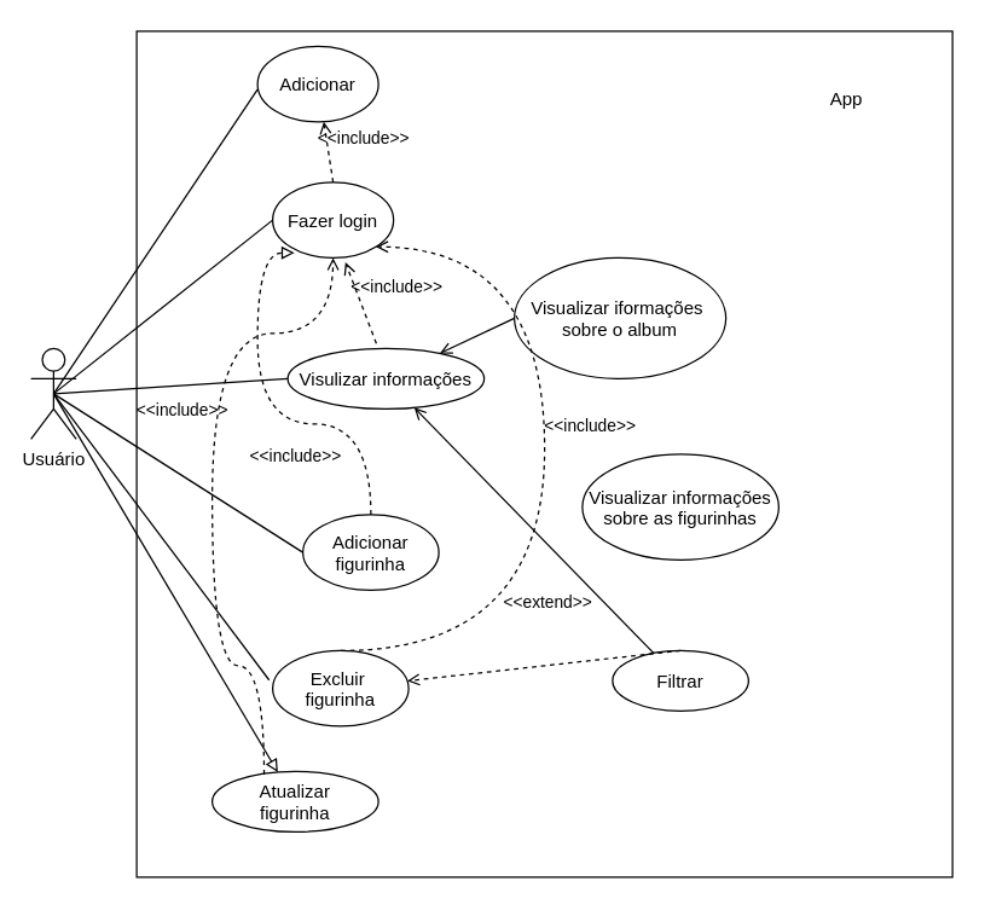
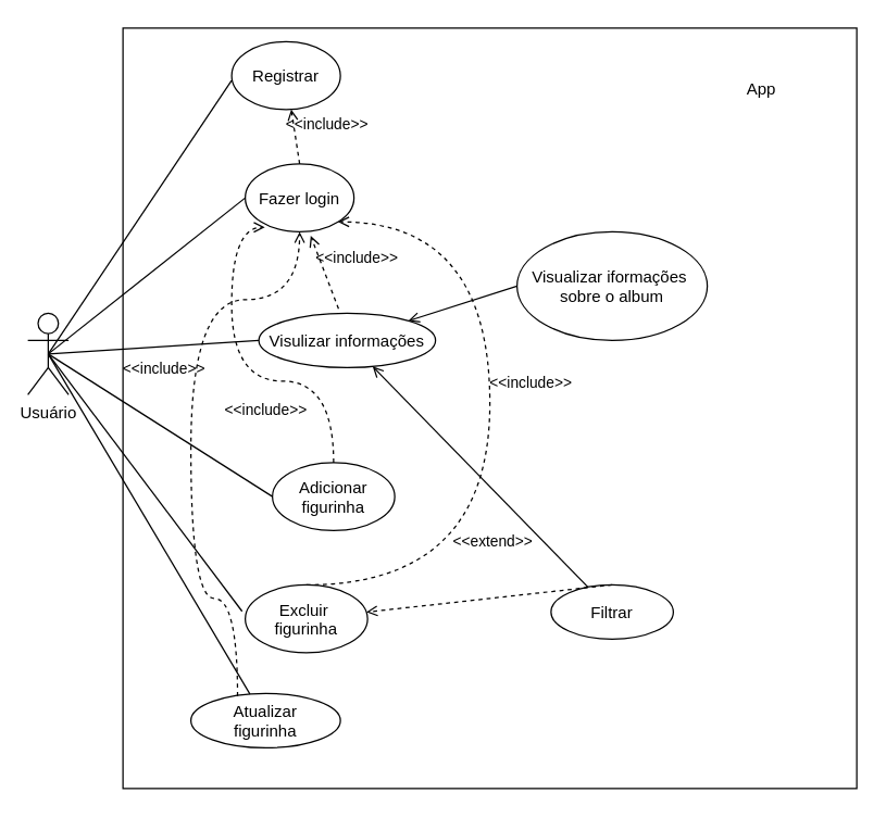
  <mxCell id="0" />
  <mxCell id="1" parent="0" />
  <mxCell id="2" style="edgeStyle=none;html=1;exitX=0.5;exitY=0.5;exitDx=0;exitDy=0;exitPerimeter=0;entryX=0;entryY=0.5;entryDx=0;entryDy=0;endArrow=none;endFill=0;" edge="1" parent="1" source="7" target="10"><mxGeometry relative="1" as="geometry" /></mxCell>
  <mxCell id="3" style="edgeStyle=none;html=1;exitX=0.5;exitY=0.5;exitDx=0;exitDy=0;exitPerimeter=0;startArrow=none;startFill=0;endArrow=none;endFill=0;entryX=0;entryY=0.5;entryDx=0;entryDy=0;" edge="1" parent="1" source="7" target="13"><mxGeometry relative="1" as="geometry"><mxPoint x="210" y="230" as="targetPoint" /></mxGeometry></mxCell>
  <mxCell id="4" style="edgeStyle=none;html=1;exitX=0.5;exitY=0.5;exitDx=0;exitDy=0;exitPerimeter=0;entryX=-0.001;entryY=0.573;entryDx=0;entryDy=0;entryPerimeter=0;startArrow=none;startFill=0;endArrow=none;endFill=0;" edge="1" parent="1" source="7" target="8"><mxGeometry relative="1" as="geometry" /></mxCell>
  <mxCell id="5" style="edgeStyle=none;html=1;exitX=0.5;exitY=0.5;exitDx=0;exitDy=0;exitPerimeter=0;entryX=0;entryY=0.5;entryDx=0;entryDy=0;startArrow=none;startFill=0;endArrow=none;endFill=0;" edge="1" parent="1" source="7" target="21"><mxGeometry relative="1" as="geometry" /></mxCell>
- <mxCell id="6" style="html=1;exitX=0.5;exitY=0.5;exitDx=0;exitDy=0;exitPerimeter=0;startArrow=none;startFill=0;endArrow=block;endFill=0;elbow=vertical;" edge="1" parent="1" source="7" target="26"><mxGeometry relative="1" as="geometry" /></mxCell>
+ <mxCell id="6" style="html=1;exitX=0.5;exitY=0.5;exitDx=0;exitDy=0;exitPerimeter=0;startArrow=none;startFill=0;endArrow=none;endFill=0;elbow=vertical;" edge="1" parent="1" source="7" target="26"><mxGeometry relative="1" as="geometry" /></mxCell>
  <mxCell id="7" value="Usuário" style="shape=umlActor;verticalLabelPosition=bottom;verticalAlign=top;html=1;" vertex="1" parent="1"><mxGeometry x="20" y="230" width="30" height="60" as="geometry" /></mxCell>
- <mxCell id="8" value="Adicionar" style="ellipse;" vertex="1" parent="1"><mxGeometry x="170" y="30" width="80" height="50" as="geometry" /></mxCell>
+ <mxCell id="8" value="Registrar" style="ellipse;" vertex="1" parent="1"><mxGeometry x="170" y="30" width="80" height="50" as="geometry" /></mxCell>
  <mxCell id="9" style="edgeStyle=none;html=1;exitX=0.5;exitY=0;exitDx=0;exitDy=0;dashed=1;startArrow=open;startFill=0;endArrow=none;endFill=0;" edge="1" parent="1" source="10"><mxGeometry relative="1" as="geometry"><mxPoint x="220.143" y="119.857" as="targetPoint" /></mxGeometry></mxCell>
  <mxCell id="10" value="Fazer login" style="ellipse;" vertex="1" parent="1"><mxGeometry x="180" y="120" width="80" height="50" as="geometry" /></mxCell>
  <mxCell id="11" style="edgeStyle=none;html=1;entryX=0;entryY=0.5;entryDx=0;entryDy=0;startArrow=open;startFill=0;endArrow=none;endFill=0;" edge="1" parent="1" source="13" target="17"><mxGeometry relative="1" as="geometry" /></mxCell>
  <mxCell id="12" style="edgeStyle=none;html=1;startArrow=open;startFill=0;endArrow=none;endFill=0;" edge="1" parent="1" source="13" target="19"><mxGeometry relative="1" as="geometry" /></mxCell>
  <mxCell id="13" value="Visulizar informações" style="ellipse;" vertex="1" parent="1"><mxGeometry x="190" y="230" width="130" height="40" as="geometry" /></mxCell>
  <mxCell id="14" value="&amp;lt;&amp;lt;include&amp;gt;&amp;gt;" style="html=1;verticalAlign=bottom;labelBackgroundColor=none;endArrow=open;endFill=0;dashed=1;exitX=0.451;exitY=-0.082;exitDx=0;exitDy=0;exitPerimeter=0;entryX=0.602;entryY=1.06;entryDx=0;entryDy=0;entryPerimeter=0;" edge="1" parent="1" source="13" target="10"><mxGeometry x="-0.247" y="-23" width="160" relative="1" as="geometry"><mxPoint x="330" y="360" as="sourcePoint" /><mxPoint x="490" y="360" as="targetPoint" /><mxPoint as="offset" /></mxGeometry></mxCell>
  <mxCell id="15" value="&amp;lt;&amp;lt;include&amp;gt;&amp;gt;" style="html=1;verticalAlign=bottom;labelBackgroundColor=none;endArrow=open;endFill=0;dashed=1;exitX=0.5;exitY=0;exitDx=0;exitDy=0;" edge="1" parent="1" source="10" target="8"><mxGeometry x="-0.178" y="-23" width="160" relative="1" as="geometry"><mxPoint x="240" y="210" as="sourcePoint" /><mxPoint x="400" y="210" as="targetPoint" /><mxPoint as="offset" /></mxGeometry></mxCell>
  <mxCell id="16" value="" style="rounded=0;whiteSpace=wrap;html=1;fillColor=none;" vertex="1" parent="1"><mxGeometry x="90" y="20" width="540" height="560" as="geometry" /></mxCell>
- <mxCell id="17" value="Visualizar iformações &#10;sobre o album" style="ellipse;fillColor=none;" vertex="1" parent="1"><mxGeometry x="340" y="170" width="140" height="80" as="geometry" /></mxCell>
- <mxCell id="18" value="Visualizar informações &#10;sobre as figurinhas" style="ellipse;fillColor=none;" vertex="1" parent="1"><mxGeometry x="385" y="300" width="130" height="70" as="geometry" /></mxCell>
+ <mxCell id="17" value="Visualizar iformações &#10;sobre o album" style="ellipse;fillColor=none;" vertex="1" parent="1"><mxGeometry x="380" y="170" width="140" height="80" as="geometry" /></mxCell>
  <mxCell id="19" value="Filtrar" style="ellipse;fillColor=none;" vertex="1" parent="1"><mxGeometry x="405" y="430" width="90" height="40" as="geometry" /></mxCell>
  <mxCell id="20" value="&amp;lt;&amp;lt;extend&amp;gt;&amp;gt;" style="html=1;verticalAlign=bottom;labelBackgroundColor=none;endArrow=open;endFill=0;dashed=1;exitX=0.5;exitY=0;exitDx=0;exitDy=0;" edge="1" parent="1" source="19" target="23"><mxGeometry x="-0.069" y="-33" width="160" relative="1" as="geometry"><mxPoint x="440" y="410" as="sourcePoint" /><mxPoint x="560" y="420" as="targetPoint" /><mxPoint as="offset" /></mxGeometry></mxCell>
  <mxCell id="21" value="Adicionar&#10;figurinha" style="ellipse;fillColor=none;" vertex="1" parent="1"><mxGeometry x="200" y="340" width="90" height="50" as="geometry" /></mxCell>
- <mxCell id="22" value="&amp;lt;&amp;lt;include&amp;gt;&amp;gt;" style="html=1;verticalAlign=bottom;labelBackgroundColor=none;endArrow=block;endFill=0;dashed=1;exitX=0.5;exitY=0;exitDx=0;exitDy=0;entryX=0.18;entryY=0.934;entryDx=0;entryDy=0;edgeStyle=orthogonalEdgeStyle;elbow=vertical;entryPerimeter=0;curved=1;" edge="1" parent="1" source="21" target="10"><mxGeometry x="-0.01" y="50" width="160" relative="1" as="geometry"><mxPoint x="210" y="380" as="sourcePoint" /><mxPoint x="370" y="380" as="targetPoint" /><Array as="points"><mxPoint x="245" y="280" /><mxPoint x="170" y="280" /><mxPoint x="170" y="167" /></Array><mxPoint as="offset" /></mxGeometry></mxCell>
+ <mxCell id="22" value="&amp;lt;&amp;lt;include&amp;gt;&amp;gt;" style="html=1;verticalAlign=bottom;labelBackgroundColor=none;endArrow=open;endFill=0;dashed=1;exitX=0.5;exitY=0;exitDx=0;exitDy=0;entryX=0.18;entryY=0.934;entryDx=0;entryDy=0;edgeStyle=orthogonalEdgeStyle;elbow=vertical;entryPerimeter=0;curved=1;" edge="1" parent="1" source="21" target="10"><mxGeometry x="-0.01" y="50" width="160" relative="1" as="geometry"><mxPoint x="210" y="380" as="sourcePoint" /><mxPoint x="370" y="380" as="targetPoint" /><Array as="points"><mxPoint x="245" y="280" /><mxPoint x="170" y="280" /><mxPoint x="170" y="167" /></Array><mxPoint as="offset" /></mxGeometry></mxCell>
  <mxCell id="23" value="Excluir &#10;figurinha" style="ellipse;fillColor=none;" vertex="1" parent="1"><mxGeometry x="180" y="430" width="90" height="50" as="geometry" /></mxCell>
  <mxCell id="24" style="edgeStyle=none;html=1;exitX=0.5;exitY=0.5;exitDx=0;exitDy=0;exitPerimeter=0;entryX=-0.026;entryY=0.39;entryDx=0;entryDy=0;startArrow=none;startFill=0;endArrow=none;endFill=0;entryPerimeter=0;" edge="1" parent="1" source="7" target="23"><mxGeometry relative="1" as="geometry"><mxPoint x="45" y="270" as="sourcePoint" /><mxPoint x="210" y="375" as="targetPoint" /></mxGeometry></mxCell>
  <mxCell id="25" value="&amp;lt;&amp;lt;include&amp;gt;&amp;gt;" style="html=1;verticalAlign=bottom;labelBackgroundColor=none;endArrow=open;endFill=0;dashed=1;elbow=vertical;exitX=0.5;exitY=0;exitDx=0;exitDy=0;entryX=1;entryY=1;entryDx=0;entryDy=0;edgeStyle=orthogonalEdgeStyle;curved=1;" edge="1" parent="1" source="23" target="10"><mxGeometry x="0.07" y="-30" width="160" relative="1" as="geometry"><mxPoint x="250" y="550" as="sourcePoint" /><mxPoint x="410" y="550" as="targetPoint" /><Array as="points"><mxPoint x="360" y="430" /><mxPoint x="360" y="163" /></Array><mxPoint as="offset" /></mxGeometry></mxCell>
  <mxCell id="26" value="Atualizar&#10;figurinha" style="ellipse;fillColor=none;" vertex="1" parent="1"><mxGeometry x="140" y="510" width="110" height="40" as="geometry" /></mxCell>
  <mxCell id="27" value="&amp;lt;&amp;lt;include&amp;gt;&amp;gt;" style="html=1;verticalAlign=bottom;labelBackgroundColor=none;endArrow=open;endFill=0;dashed=1;elbow=vertical;exitX=0.312;exitY=0.05;exitDx=0;exitDy=0;edgeStyle=orthogonalEdgeStyle;curved=1;exitPerimeter=0;" edge="1" parent="1" source="26" target="10"><mxGeometry x="0.036" y="-55" width="160" relative="1" as="geometry"><mxPoint x="240" y="487.33" as="sourcePoint" /><mxPoint x="263.284" y="220.008" as="targetPoint" /><Array as="points"><mxPoint x="174" y="440" /><mxPoint x="140" y="440" /><mxPoint x="140" y="220" /><mxPoint x="220" y="220" /></Array><mxPoint as="offset" /></mxGeometry></mxCell>
  <mxCell id="28" value="App" style="text;html=1;strokeColor=none;fillColor=none;align=center;verticalAlign=middle;whiteSpace=wrap;rounded=0;" vertex="1" parent="1"><mxGeometry x="530" y="50" width="60" height="30" as="geometry" /></mxCell>
